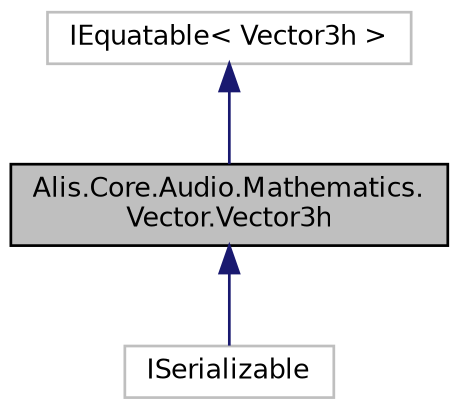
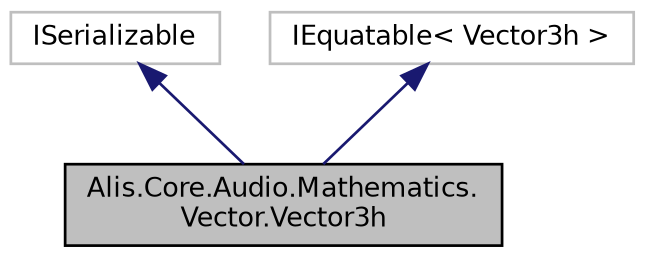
  digraph {
    node [color=grey75 fillcolor=white fontname=Helvetica fontsize=10 shape=record style=filled]
    edge [color=midnightblue dir=back fontname=Helvetica fontsize=10 labelfontname=Helvetica labelfontsize=10 style=solid]
    n1 [color=black fillcolor=grey75 fontcolor=black height=0.2 label="Alis.Core.Audio.Mathematics.\lVector.Vector3h" width=0.4]
    n2 [height=0.2 label=ISerializable width=0.4]
    n3 [height=0.2 label="IEquatable\< Vector3h \>" width=0.4]
-   n1 -> n2
+   n2 -> n1
    n3 -> n1
  }
